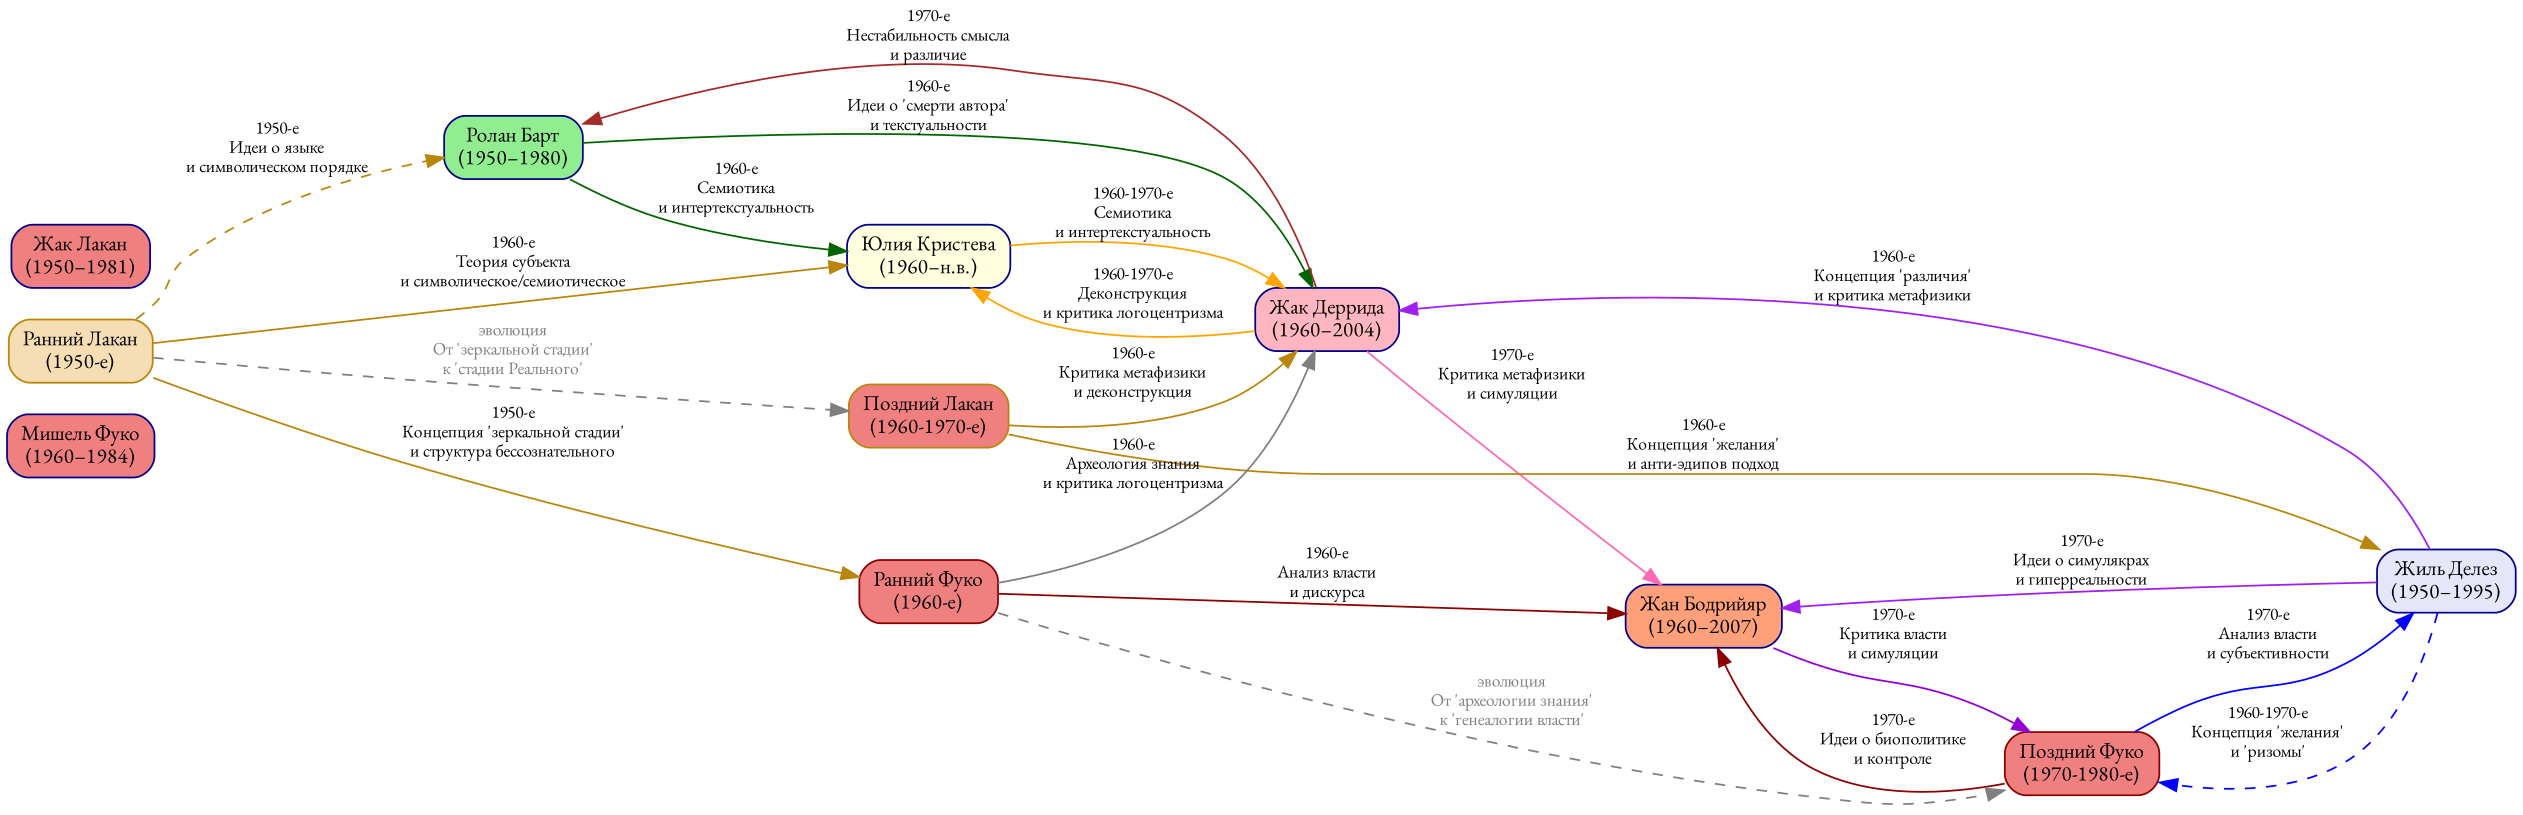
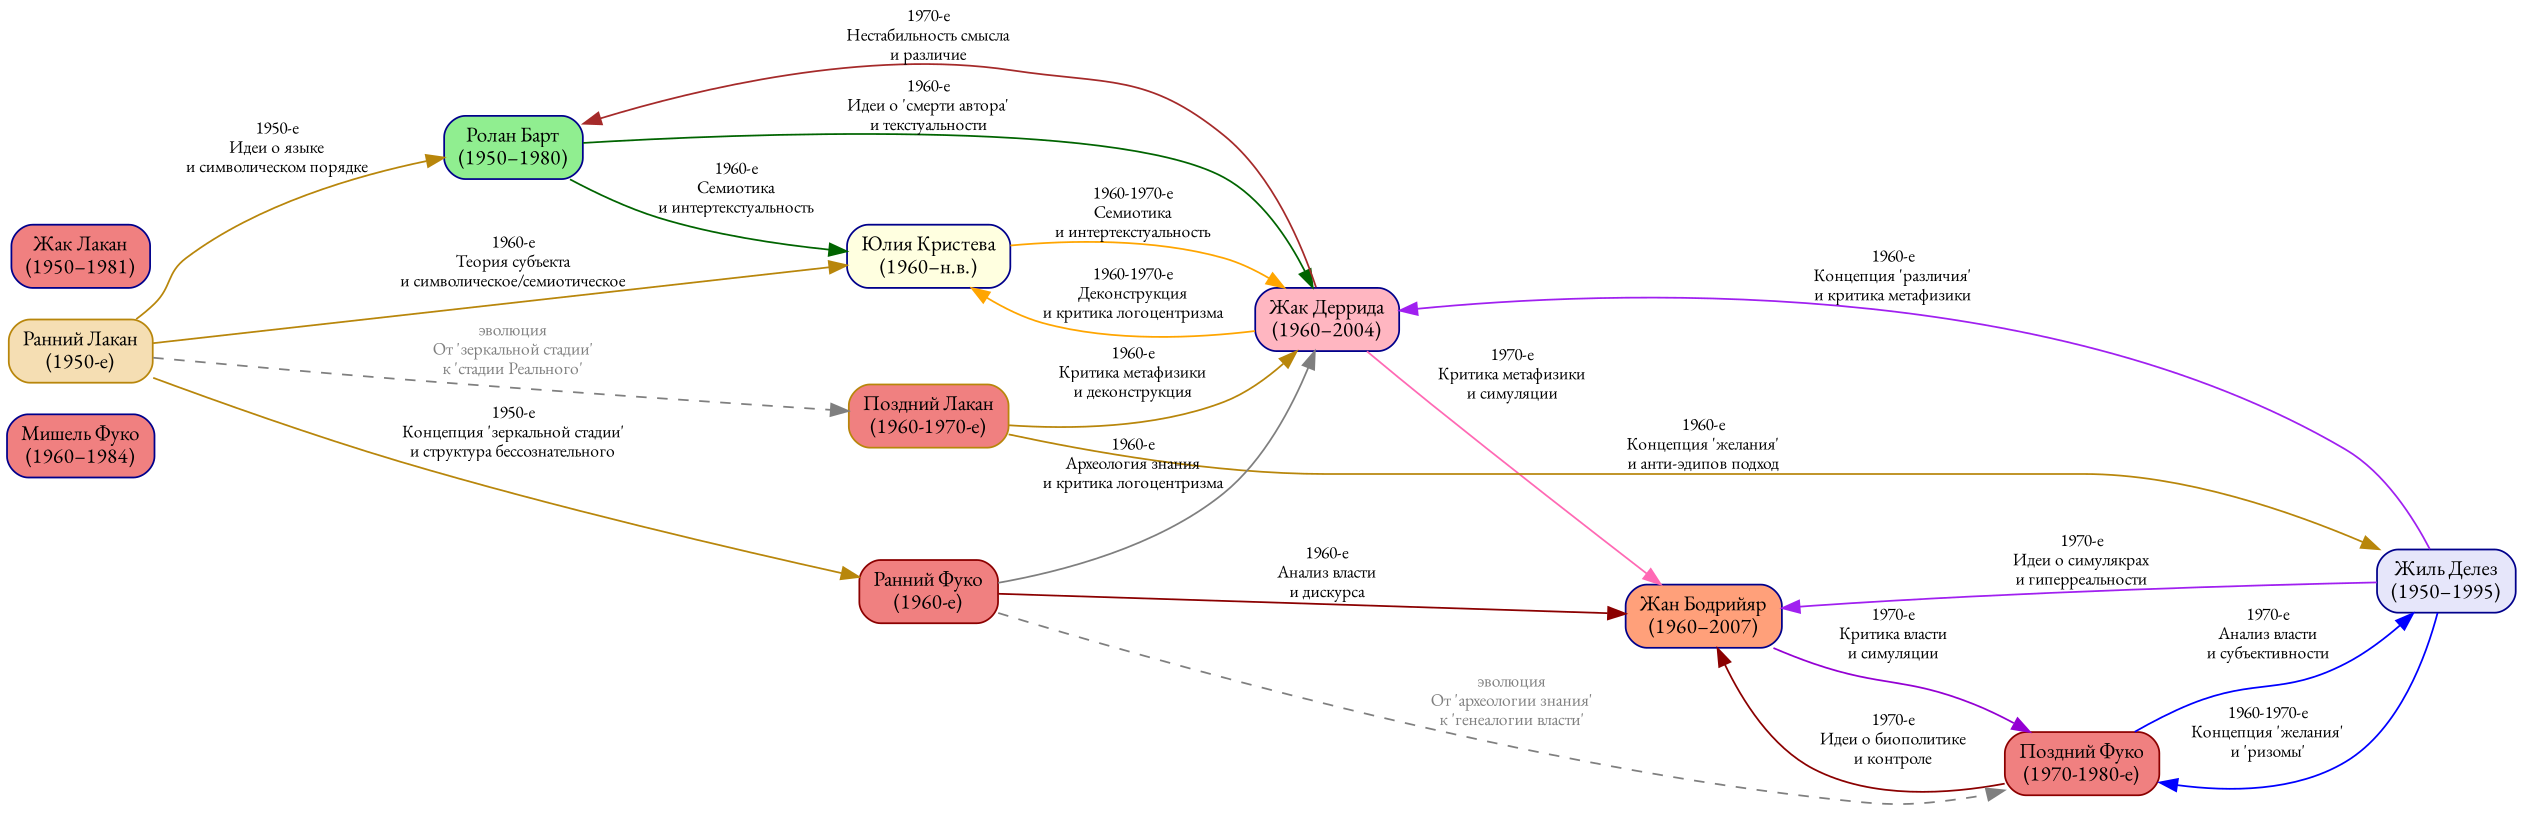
  digraph {
    fontname="EB Garamond"
    rankdir=LR
    node [color=darkblue fillcolor=lightcoral fontname="EB Garamond" fontsize=12 shape=box style="rounded,filled"]
    edge [color=darkgoldenrod fontname="EB Garamond" fontsize=10]
    n1 [label="Мишель Фуко\n(1960–1984)"]
    n2 [fillcolor=lightgreen label="Ролан Барт\n(1950–1980)"]
    n3 [fillcolor=lightyellow label="Юлия Кристева\n(1960–н.в.)"]
    n4 [fillcolor=lightpink label="Жак Деррида\n(1960–2004)"]
    n5 [fillcolor=lightsalmon label="Жан Бодрийяр\n(1960–2007)"]
    n6 [fillcolor=lavender label="Жиль Делез\n(1950–1995)"]
    n7 [color=darkred label="Поздний Фуко\n(1970-1980-е)"]
    n8 [label="Жак Лакан\n(1950–1981)"]
    n9 [color=darkgoldenrod fillcolor=wheat label="Ранний Лакан\n(1950-е)"]
    n10 [color=darkgoldenrod label="Поздний Лакан\n(1960-1970-е)"]
    n11 [color=darkred label="Ранний Фуко\n(1960-е)"]
    n2 -> n3 [color=darkgreen label="1960-е\nСемиотика\nи интертекстуальность"]
    n2 -> n4 [color=darkgreen label="1960-е\nИдеи о 'смерти автора'\nи текстуальности"]
    n3 -> n4 [color=orange label="1960-1970-е\nСемиотика\nи интертекстуальность"]
    n4 -> n2 [color=brown label="1970-е\nНестабильность смысла\nи различие"]
    n4 -> n3 [color=orange label="1960-1970-е\nДеконструкция\nи критика логоцентризма"]
    n4 -> n5 [color=hotpink label="1970-е\nКритика метафизики\nи симуляции"]
    n5 -> n7 [color=darkviolet label="1970-е\nКритика власти\nи симуляции"]
    n6 -> n4 [color=purple label="1960-е\nКонцепция 'различия'\nи критика метафизики"]
    n6 -> n5 [color=purple label="1970-е\nИдеи о симулякрах\nи гиперреальности"]
-   n6 -> n7 [color=blue label="1960-1970-е\nКонцепция 'желания'\nи 'ризомы'" style=dashed]
+   n6 -> n7 [color=blue label="1960-1970-е\nКонцепция 'желания'\nи 'ризомы'"]
    n7 -> n5 [color=darkred label="1970-е\nИдеи о биополитике\nи контроле"]
    n7 -> n6 [color=blue label="1970-е\nАнализ власти\nи субъективности"]
-   n9 -> n2 [label="1950-е\nИдеи о языке\nи символическом порядке" style=dashed]
+   n9 -> n2 [label="1950-е\nИдеи о языке\nи символическом порядке"]
    n9 -> n3 [label="1960-е\nТеория субъекта\nи символическое/семиотическое"]
    n9 -> n10 [color=gray50 fontcolor=gray50 label="эволюция\nОт 'зеркальной стадии'\nк 'стадии Реального'" style=dashed]
    n9 -> n11 [label="1950-е\nКонцепция 'зеркальной стадии'\nи структура бессознательного"]
    n10 -> n4 [label="1960-е\nКритика метафизики\nи деконструкция"]
    n10 -> n6 [label="1960-е\nКонцепция 'желания'\nи анти-эдипов подход"]
    n11 -> n4 [color=gray50 label="1960-е\nАрхеология знания\nи критика логоцентризма"]
    n11 -> n5 [color=darkred label="1960-е\nАнализ власти\nи дискурса"]
    n11 -> n7 [color=gray50 fontcolor=gray50 label="эволюция\nОт 'археологии знания'\nк 'генеалогии власти'" style=dashed]
  }
